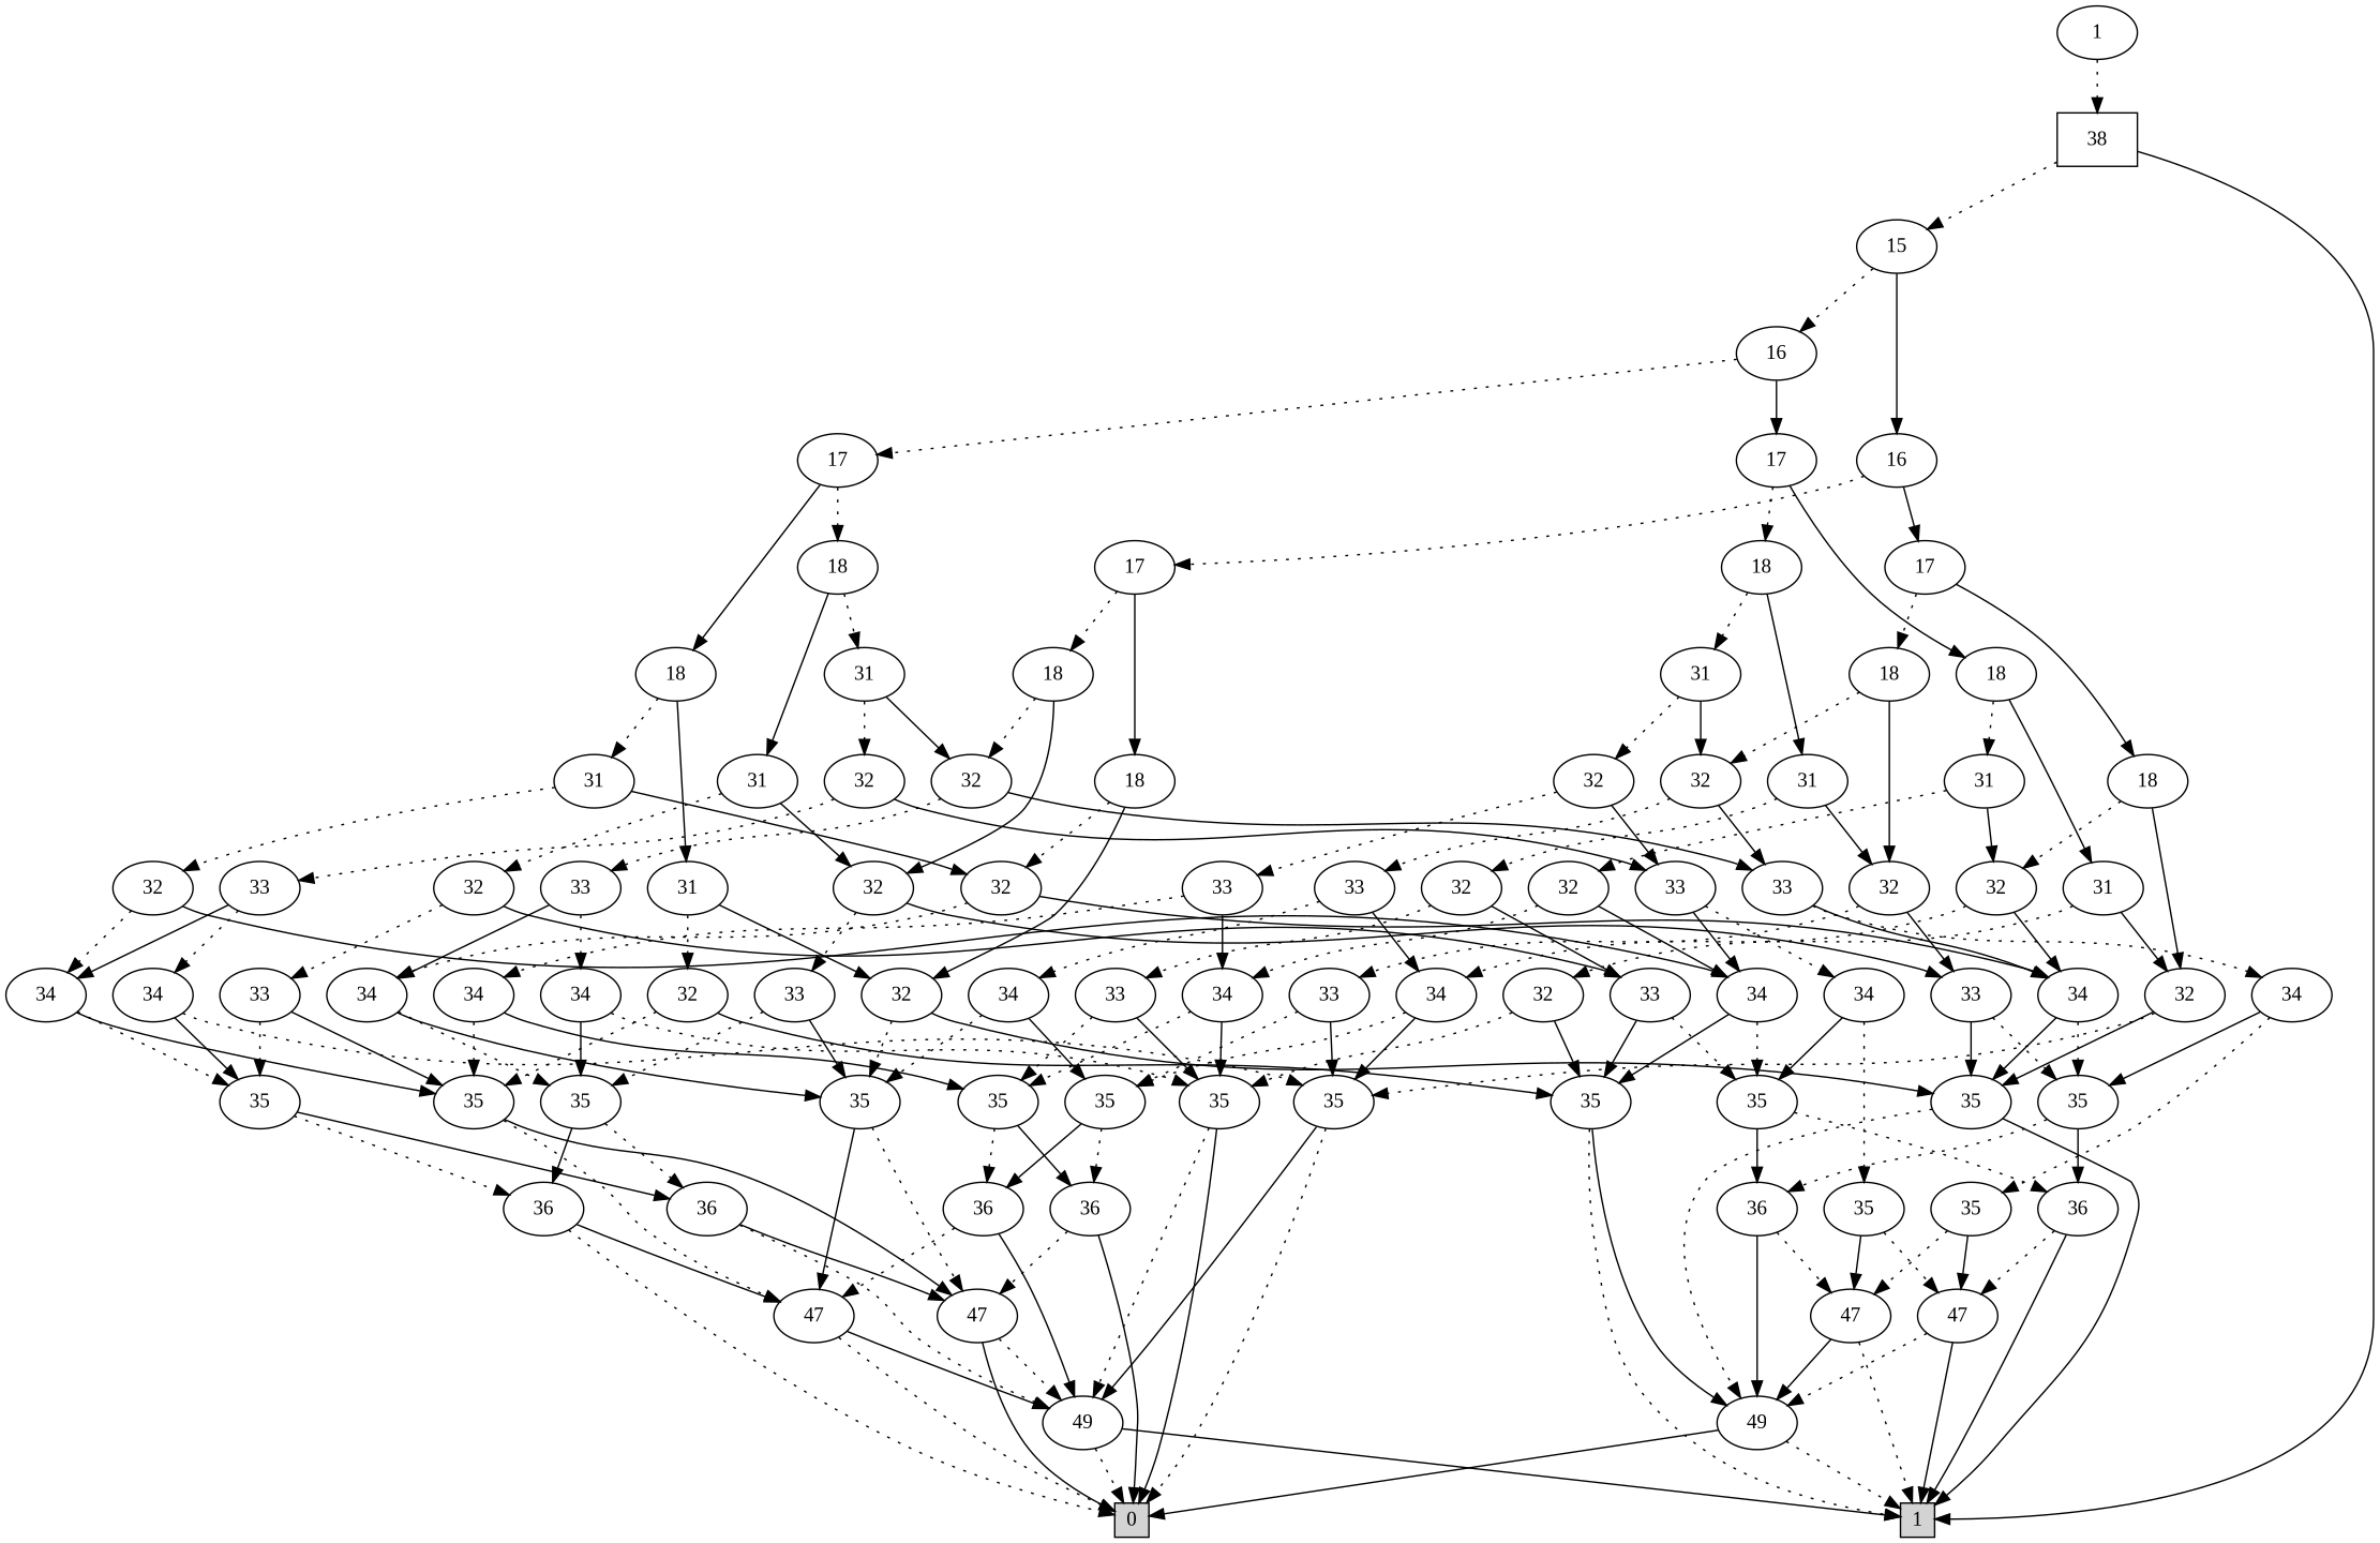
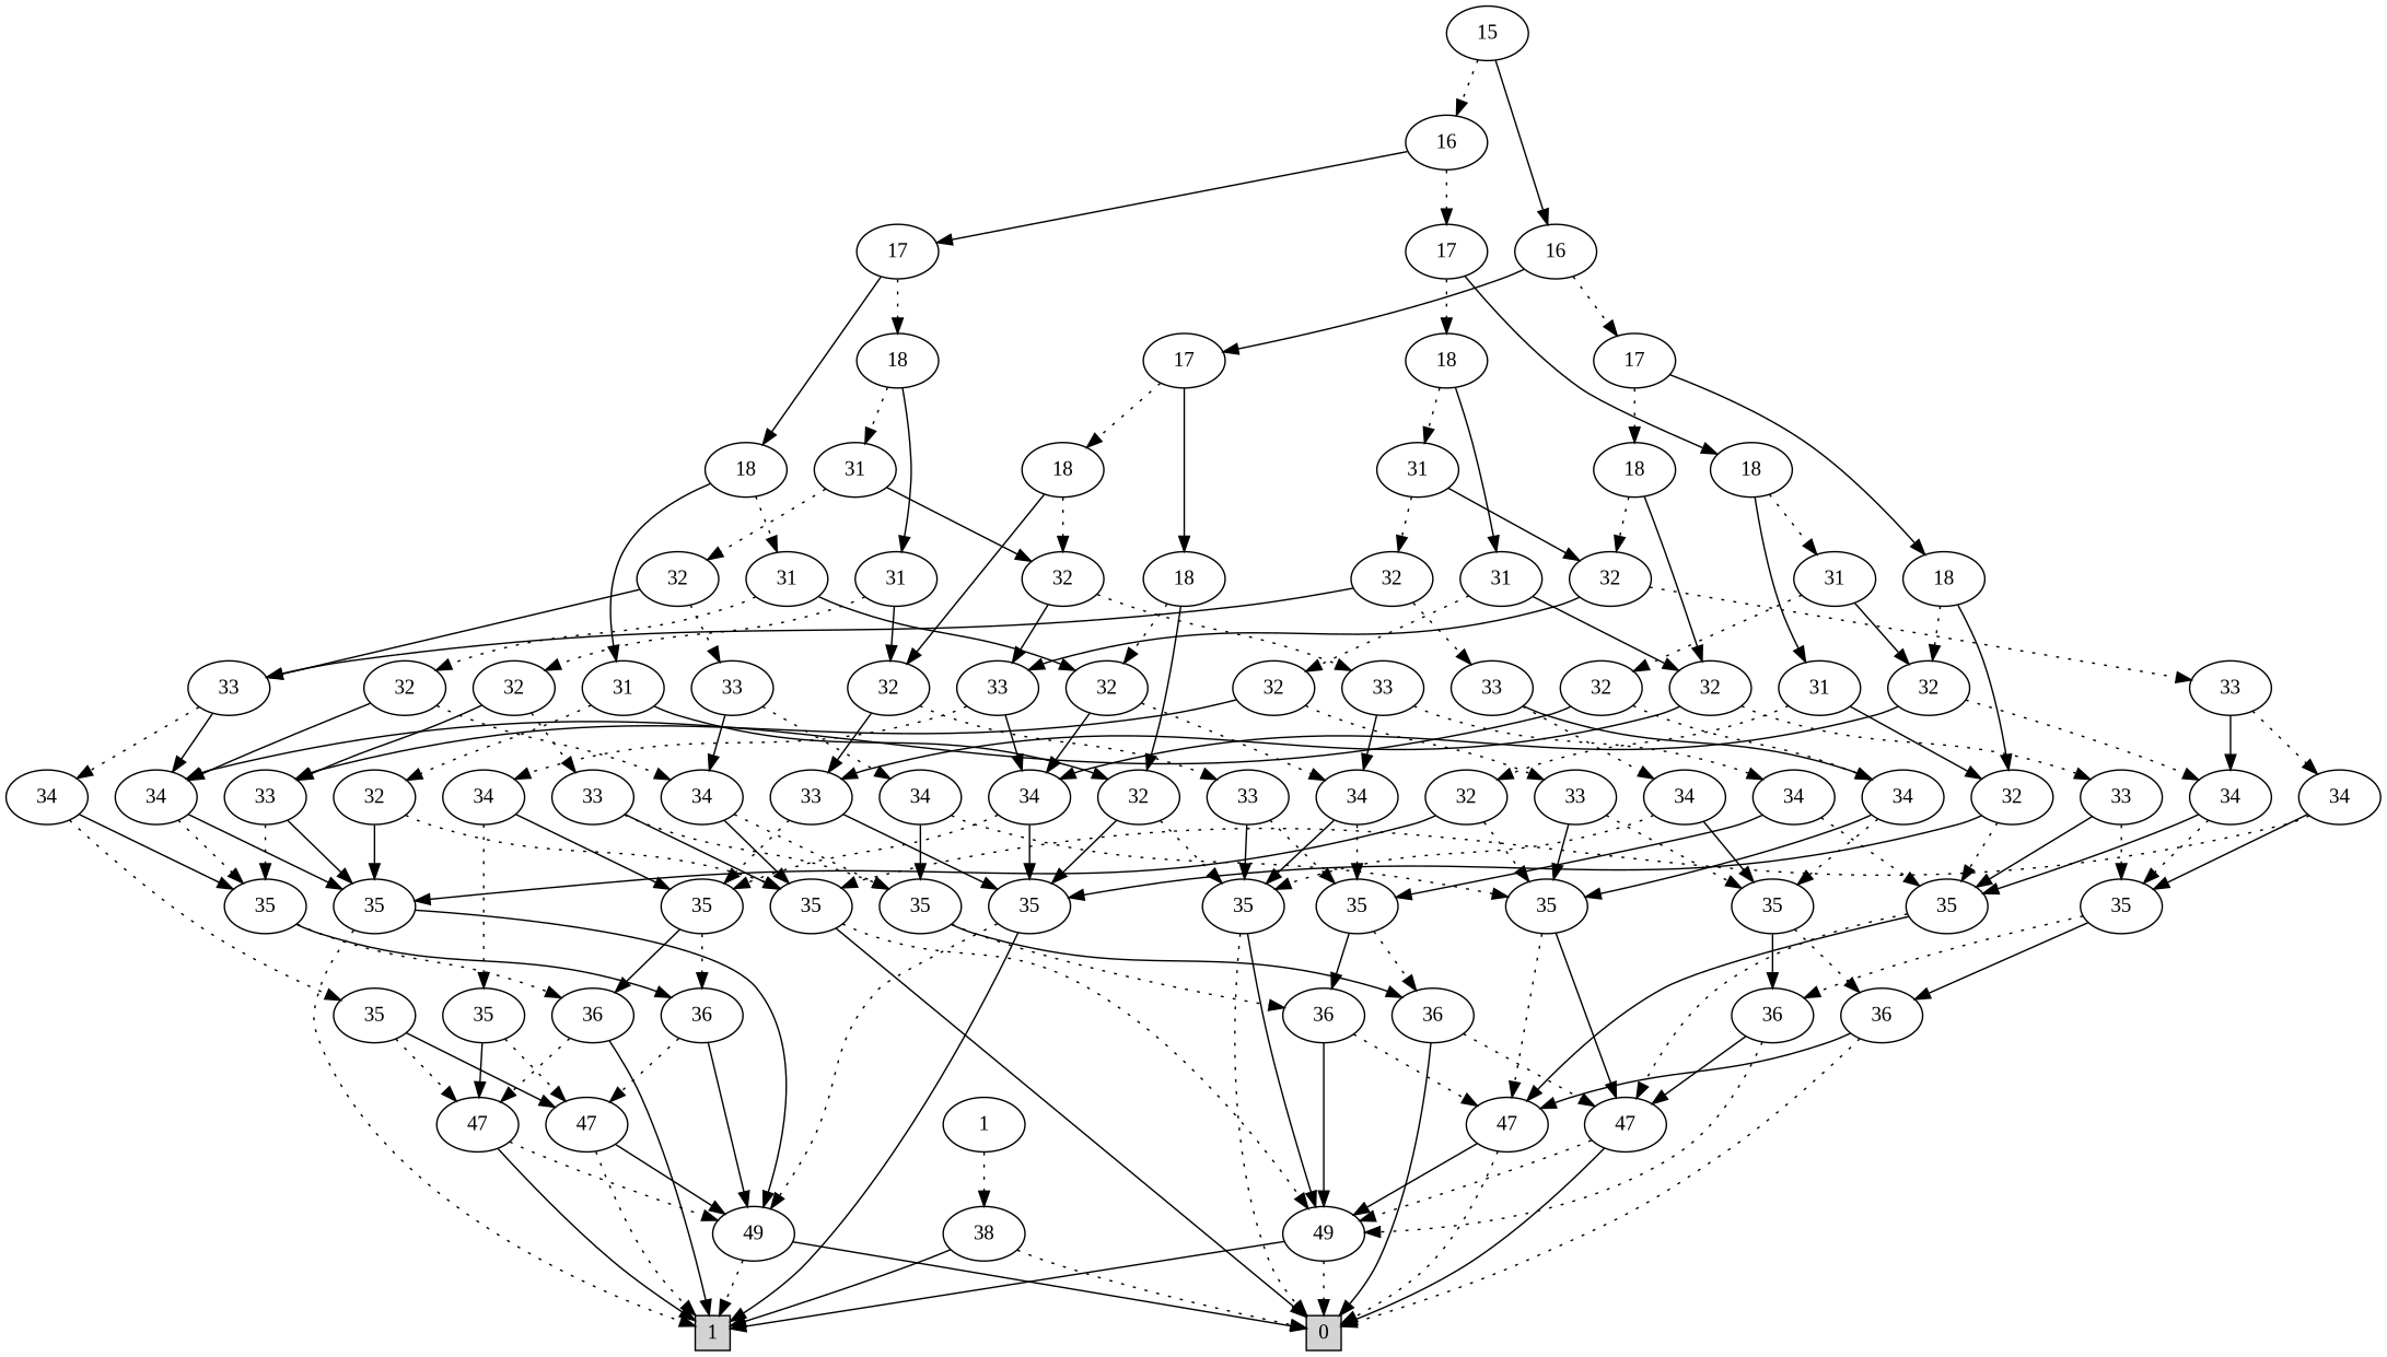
  digraph {
    fontname="Liberation Serif"
    node [fontname="Liberation Serif"]
    edge [fontname="Liberation Serif" style=dotted]
    n1 [height=0.3 label=0 shape=box style=filled width=0.3]
    n2 [height=0.3 label=1 shape=box style=filled width=0.3]
    n3 [label=1]
-   n4 [label=38 shape=box]
+   n4 [label=38]
    n5 [label=15]
    n6 [label=16]
    n7 [label=16]
    n8 [label=17]
    n9 [label=17]
    n10 [label=17]
    n11 [label=17]
    n12 [label=18]
    n13 [label=18]
    n14 [label=18]
    n15 [label=18]
    n16 [label=18]
    n17 [label=18]
    n18 [label=18]
    n19 [label=18]
    n20 [label=31]
    n21 [label=31]
    n22 [label=31]
    n23 [label=31]
    n24 [label=31]
    n25 [label=31]
    n26 [label=31]
    n27 [label=31]
    n28 [label=32]
    n29 [label=32]
    n30 [label=32]
    n31 [label=32]
    n32 [label=32]
    n33 [label=32]
    n34 [label=32]
    n35 [label=32]
    n36 [label=33]
    n37 [label=33]
    n38 [label=33]
    n39 [label=33]
    n40 [label=33]
    n41 [label=33]
    n42 [label=33]
    n43 [label=33]
    n44 [label=34]
    n45 [label=34]
    n46 [label=34]
    n47 [label=34]
    n48 [label=34]
    n49 [label=34]
    n50 [label=34]
    n51 [label=34]
    n52 [label=35]
    n53 [label=35]
    n54 [label=35]
    n55 [label=35]
    n56 [label=35]
    n57 [label=35]
    n58 [label=49]
    n59 [label=36]
    n60 [label=36]
    n61 [label=47]
    n62 [label=47]
    n63 [label=47]
    n64 [label=47]
    n65 [label=36]
    n66 [label=36]
    n67 [label=49]
    n68 [label=35]
    n69 [label=35]
    n70 [label=35]
    n71 [label=35]
    n72 [label=35]
    n73 [label=35]
    n74 [label=32]
    n75 [label=32]
    n76 [label=32]
    n77 [label=32]
    n78 [label=32]
    n79 [label=32]
    n80 [label=32]
    n81 [label=32]
    n82 [label=33]
    n83 [label=33]
    n84 [label=33]
    n85 [label=33]
    n86 [label=34]
    n87 [label=34]
    n88 [label=34]
    n89 [label=34]
    n90 [label=35]
    n91 [label=36]
    n92 [label=36]
    n93 [label=35]
    n3 -> n4
-   n4 -> n5
+   n4 -> n1
    n4 -> n2 [style=filled]
    n5 -> n6
    n5 -> n7 [style=filled]
    n6 -> n8
    n6 -> n9 [style=filled]
    n7 -> n10
    n7 -> n11 [style=filled]
    n8 -> n12
    n8 -> n13 [style=filled]
    n9 -> n14
    n9 -> n15 [style=filled]
    n10 -> n16
    n10 -> n17 [style=filled]
    n11 -> n18
    n11 -> n19 [style=filled]
    n12 -> n20
    n12 -> n21 [style=filled]
    n13 -> n22
    n13 -> n23 [style=filled]
    n14 -> n24
    n14 -> n25 [style=filled]
    n15 -> n26
    n15 -> n27 [style=filled]
    n16 -> n29
    n16 -> n31 [style=filled]
    n17 -> n33
    n17 -> n35 [style=filled]
    n18 -> n75
    n18 -> n77 [style=filled]
    n19 -> n79
    n19 -> n81 [style=filled]
    n20 -> n28
    n20 -> n29 [style=filled]
    n21 -> n30
    n21 -> n31 [style=filled]
    n22 -> n32
    n22 -> n33 [style=filled]
    n23 -> n34
    n23 -> n35 [style=filled]
    n24 -> n74
    n24 -> n75 [style=filled]
    n25 -> n76
    n25 -> n77 [style=filled]
    n26 -> n78
    n26 -> n79 [style=filled]
    n27 -> n80
    n27 -> n81 [style=filled]
    n28 -> n36
    n28 -> n37 [style=filled]
    n29 -> n38
    n29 -> n39 [style=filled]
    n30 -> n40
    n30 -> n41 [style=filled]
    n31 -> n42
    n31 -> n43 [style=filled]
    n32 -> n45
    n32 -> n47 [style=filled]
    n33 -> n49
    n33 -> n51 [style=filled]
    n34 -> n54
    n34 -> n57 [style=filled]
    n35 -> n70
    n35 -> n73 [style=filled]
    n36 -> n44
    n36 -> n45 [style=filled]
    n37 -> n46
    n37 -> n47 [style=filled]
    n38 -> n48
    n38 -> n49 [style=filled]
    n39 -> n50
    n39 -> n51 [style=filled]
    n40 -> n53
    n40 -> n54 [style=filled]
    n41 -> n56
    n41 -> n57 [style=filled]
    n42 -> n69
    n42 -> n70 [style=filled]
    n43 -> n72
    n43 -> n73 [style=filled]
    n44 -> n52
    n44 -> n53 [style=filled]
    n45 -> n53
    n45 -> n54 [style=filled]
    n46 -> n55
    n46 -> n56 [style=filled]
    n47 -> n56
    n47 -> n57 [style=filled]
    n48 -> n68
    n48 -> n69 [style=filled]
    n49 -> n69
    n49 -> n70 [style=filled]
    n50 -> n71
    n50 -> n72 [style=filled]
    n51 -> n72
    n51 -> n73 [style=filled]
    n52 -> n1
    n52 -> n58 [style=filled]
    n53 -> n59
    n53 -> n60 [style=filled]
    n54 -> n61
    n54 -> n62 [style=filled]
    n55 -> n63
    n55 -> n64 [style=filled]
    n56 -> n65
    n56 -> n66 [style=filled]
    n57 -> n2
    n57 -> n67 [style=filled]
    n58 -> n1
    n58 -> n2 [style=filled]
    n59 -> n1
    n59 -> n61 [style=filled]
    n60 -> n58
    n60 -> n62 [style=filled]
    n61 -> n1
    n61 -> n58 [style=filled]
    n62 -> n1 [style=filled]
    n62 -> n58
    n63 -> n2 [style=filled]
    n63 -> n67
    n64 -> n2
    n64 -> n67 [style=filled]
    n65 -> n2 [style=filled]
    n65 -> n63
    n66 -> n64
    n66 -> n67 [style=filled]
    n67 -> n1 [style=filled]
    n67 -> n2
    n68 -> n1 [style=filled]
    n68 -> n58
    n69 -> n59 [style=filled]
    n69 -> n60
    n70 -> n61 [style=filled]
    n70 -> n62
    n71 -> n63 [style=filled]
    n71 -> n64
    n72 -> n65 [style=filled]
    n72 -> n66
    n73 -> n2 [style=filled]
    n73 -> n67
    n74 -> n37 [style=filled]
    n74 -> n82
    n75 -> n39 [style=filled]
    n75 -> n83
    n76 -> n41 [style=filled]
    n76 -> n84
    n77 -> n43 [style=filled]
    n77 -> n85
    n78 -> n47 [style=filled]
    n78 -> n87
    n79 -> n51 [style=filled]
    n79 -> n89
    n80 -> n57 [style=filled]
    n80 -> n68
    n81 -> n52
    n81 -> n73 [style=filled]
    n82 -> n86
    n82 -> n87 [style=filled]
    n83 -> n88
    n83 -> n89 [style=filled]
    n84 -> n68 [style=filled]
    n84 -> n90
    n85 -> n52 [style=filled]
    n85 -> n93
    n86 -> n54
    n86 -> n90 [style=filled]
    n87 -> n68 [style=filled]
    n87 -> n90
    n88 -> n70
    n88 -> n93 [style=filled]
    n89 -> n52 [style=filled]
    n89 -> n93
    n90 -> n91
    n90 -> n92 [style=filled]
    n91 -> n58 [style=filled]
    n91 -> n61
    n92 -> n1 [style=filled]
    n92 -> n62
    n93 -> n91 [style=filled]
    n93 -> n92
  }
